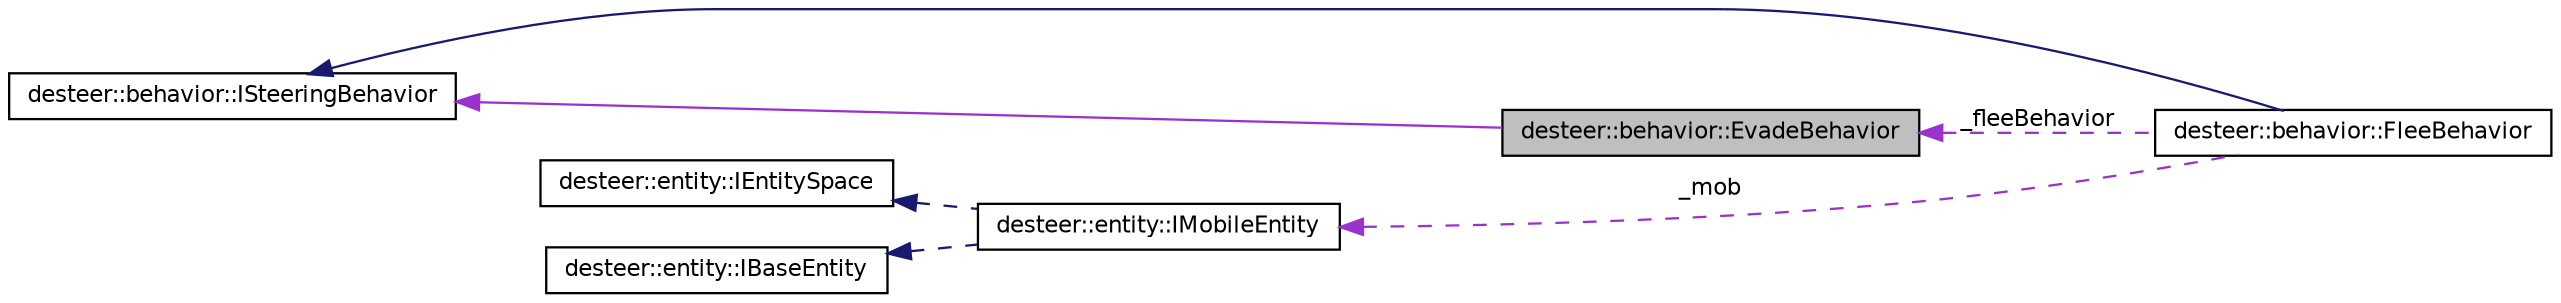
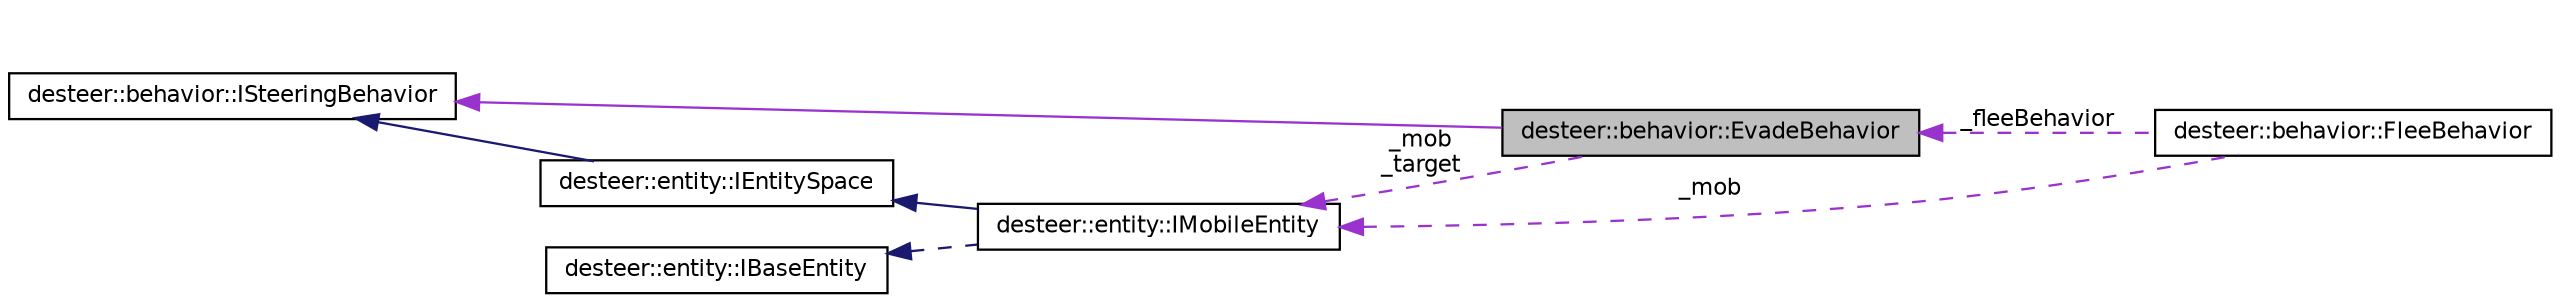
  digraph {
    rankdir=LR
    node [color=black fillcolor=white fontname=Helvetica fontsize=10 shape=record style=filled]
    edge [color=darkorchid3 dir=back fontname=Helvetica fontsize=10 labelfontname=Helvetica labelfontsize=10 style=dashed]
    n1 [fillcolor=grey75 fontcolor=black height=0.2 label="desteer::behavior::EvadeBehavior" width=0.4]
    n2 [height=0.2 label="desteer::behavior::FleeBehavior" width=0.4]
    n3 [height=0.2 label="desteer::behavior::ISteeringBehavior" width=0.4]
    n4 [height=0.2 label="desteer::entity::IMobileEntity" width=0.4]
    n5 [height=0.2 label="desteer::entity::IBaseEntity" width=0.4]
    n6 [height=0.2 label="desteer::entity::IEntitySpace" width=0.4]
    n1 -> n2 [label=_fleeBehavior]
    n3 -> n1 [style=solid]
-   n3 -> n2 [color=midnightblue style=solid]
+   n3 -> n6 [color=midnightblue style=solid]
+   n4 -> n1 [label="_mob\n_target"]
    n4 -> n2 [label=_mob]
    n5 -> n4 [color=midnightblue]
-   n6 -> n4 [color=midnightblue]
+   n6 -> n4 [color=midnightblue style=solid]
  }
